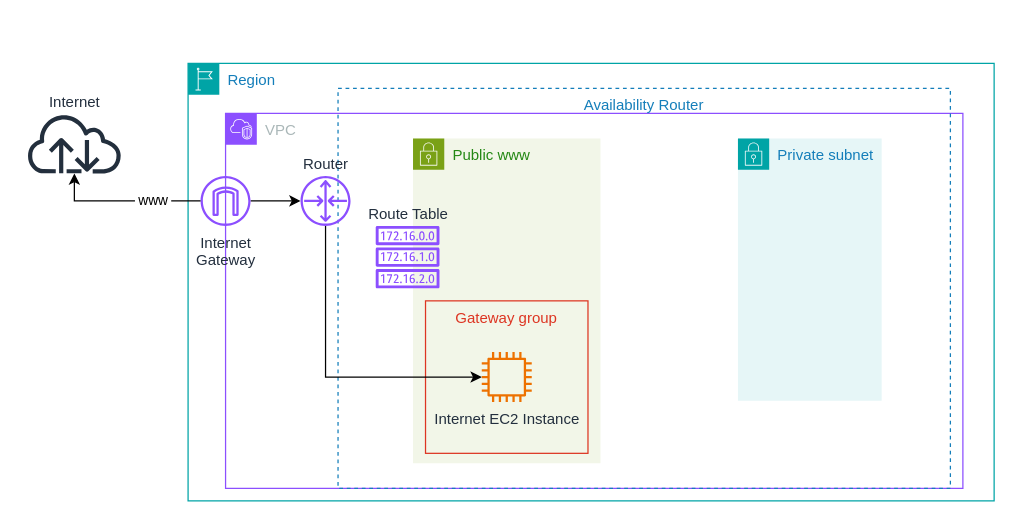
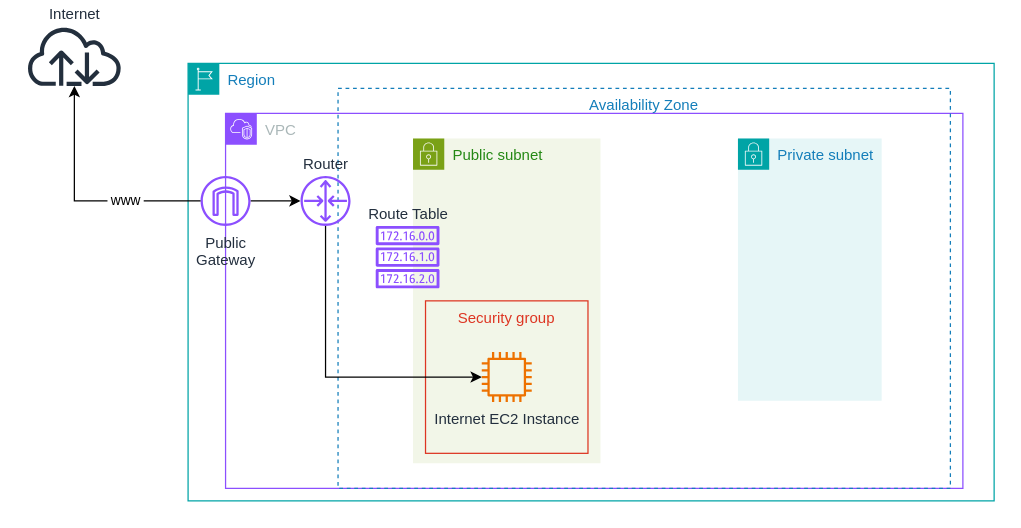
  <mxCell id="0" />
  <mxCell id="1" parent="0" />
  <mxCell id="2" value="Region" style="points=[[0,0],[0.25,0],[0.5,0],[0.75,0],[1,0],[1,0.25],[1,0.5],[1,0.75],[1,1],[0.75,1],[0.5,1],[0.25,1],[0,1],[0,0.75],[0,0.5],[0,0.25]];outlineConnect=0;gradientColor=none;html=1;whiteSpace=wrap;fontSize=12;fontStyle=0;container=1;pointerEvents=0;collapsible=0;recursiveResize=0;shape=mxgraph.aws4.group;grIcon=mxgraph.aws4.group_region;strokeColor=#00A4A6;fillColor=none;verticalAlign=top;align=left;spacingLeft=30;fontColor=#147EBA;" vertex="1" parent="1"><mxGeometry x="150" y="50" width="645" height="350" as="geometry" /></mxCell>
  <mxCell id="3" value="VPC" style="points=[[0,0],[0.25,0],[0.5,0],[0.75,0],[1,0],[1,0.25],[1,0.5],[1,0.75],[1,1],[0.75,1],[0.5,1],[0.25,1],[0,1],[0,0.75],[0,0.5],[0,0.25]];outlineConnect=0;gradientColor=none;html=1;whiteSpace=wrap;fontSize=12;fontStyle=0;container=1;pointerEvents=0;collapsible=0;recursiveResize=0;shape=mxgraph.aws4.group;grIcon=mxgraph.aws4.group_vpc2;strokeColor=#8C4FFF;fillColor=none;verticalAlign=top;align=left;spacingLeft=30;fontColor=#AAB7B8;dashed=0;" vertex="1" parent="2"><mxGeometry x="30" y="40" width="590" height="300" as="geometry" /></mxCell>
- <mxCell id="4" value="Availability Router" style="fillColor=none;strokeColor=#147EBA;dashed=1;verticalAlign=top;fontStyle=0;fontColor=#147EBA;whiteSpace=wrap;html=1;" vertex="1" parent="3"><mxGeometry x="90" y="-20" width="490" height="320" as="geometry" /></mxCell>
+ <mxCell id="4" value="Availability Zone" style="fillColor=none;strokeColor=#147EBA;dashed=1;verticalAlign=top;fontStyle=0;fontColor=#147EBA;whiteSpace=wrap;html=1;" vertex="1" parent="3"><mxGeometry x="90" y="-20" width="490" height="320" as="geometry" /></mxCell>
  <mxCell id="5" value="Private subnet" style="points=[[0,0],[0.25,0],[0.5,0],[0.75,0],[1,0],[1,0.25],[1,0.5],[1,0.75],[1,1],[0.75,1],[0.5,1],[0.25,1],[0,1],[0,0.75],[0,0.5],[0,0.25]];outlineConnect=0;gradientColor=none;html=1;whiteSpace=wrap;fontSize=12;fontStyle=0;container=1;pointerEvents=0;collapsible=0;recursiveResize=0;shape=mxgraph.aws4.group;grIcon=mxgraph.aws4.group_security_group;grStroke=0;strokeColor=#00A4A6;fillColor=#E6F6F7;verticalAlign=top;align=left;spacingLeft=30;fontColor=#147EBA;dashed=0;" vertex="1" parent="3"><mxGeometry x="410" y="20" width="115" height="210" as="geometry" /></mxCell>
- <mxCell id="6" value="Public www" style="points=[[0,0],[0.25,0],[0.5,0],[0.75,0],[1,0],[1,0.25],[1,0.5],[1,0.75],[1,1],[0.75,1],[0.5,1],[0.25,1],[0,1],[0,0.75],[0,0.5],[0,0.25]];outlineConnect=0;gradientColor=none;html=1;whiteSpace=wrap;fontSize=12;fontStyle=0;container=1;pointerEvents=0;collapsible=0;recursiveResize=0;shape=mxgraph.aws4.group;grIcon=mxgraph.aws4.group_security_group;grStroke=0;strokeColor=#7AA116;fillColor=#F2F6E8;verticalAlign=top;align=left;spacingLeft=30;fontColor=#248814;dashed=0;" vertex="1" parent="3"><mxGeometry x="150" y="20" width="150" height="260" as="geometry" /></mxCell>
- <mxCell id="7" value="Gateway group" style="fillColor=none;strokeColor=#DD3522;verticalAlign=top;fontStyle=0;fontColor=#DD3522;whiteSpace=wrap;html=1;" vertex="1" parent="6"><mxGeometry x="10" y="130" width="130" height="122" as="geometry" /></mxCell>
+ <mxCell id="6" value="Public subnet" style="points=[[0,0],[0.25,0],[0.5,0],[0.75,0],[1,0],[1,0.25],[1,0.5],[1,0.75],[1,1],[0.75,1],[0.5,1],[0.25,1],[0,1],[0,0.75],[0,0.5],[0,0.25]];outlineConnect=0;gradientColor=none;html=1;whiteSpace=wrap;fontSize=12;fontStyle=0;container=1;pointerEvents=0;collapsible=0;recursiveResize=0;shape=mxgraph.aws4.group;grIcon=mxgraph.aws4.group_security_group;grStroke=0;strokeColor=#7AA116;fillColor=#F2F6E8;verticalAlign=top;align=left;spacingLeft=30;fontColor=#248814;dashed=0;" vertex="1" parent="3"><mxGeometry x="150" y="20" width="150" height="260" as="geometry" /></mxCell>
+ <mxCell id="7" value="Security group" style="fillColor=none;strokeColor=#DD3522;verticalAlign=top;fontStyle=0;fontColor=#DD3522;whiteSpace=wrap;html=1;" vertex="1" parent="6"><mxGeometry x="10" y="130" width="130" height="122" as="geometry" /></mxCell>
  <mxCell id="8" value="Internet EC2 Instance" style="sketch=0;outlineConnect=0;fontColor=#232F3E;gradientColor=none;fillColor=#ED7100;strokeColor=none;dashed=0;verticalLabelPosition=bottom;verticalAlign=top;align=center;html=1;fontSize=12;fontStyle=0;aspect=fixed;pointerEvents=1;shape=mxgraph.aws4.instance2;" vertex="1" parent="6"><mxGeometry x="55" y="171" width="40" height="40" as="geometry" /></mxCell>
  <mxCell id="9" value="Route Table" style="sketch=0;outlineConnect=0;fontColor=#232F3E;gradientColor=none;fillColor=#8C4FFF;strokeColor=none;dashed=0;verticalLabelPosition=top;verticalAlign=bottom;align=center;html=1;fontSize=12;fontStyle=0;aspect=fixed;pointerEvents=1;shape=mxgraph.aws4.route_table;labelPosition=center;" vertex="1" parent="6"><mxGeometry x="-30" y="70" width="51.32" height="50" as="geometry" /></mxCell>
  <mxCell id="10" style="edgeStyle=orthogonalEdgeStyle;rounded=0;orthogonalLoop=1;jettySize=auto;html=1;" edge="1" parent="3" source="11" target="8"><mxGeometry relative="1" as="geometry"><Array as="points"><mxPoint x="80" y="211" /></Array></mxGeometry></mxCell>
  <mxCell id="11" value="Router" style="sketch=0;outlineConnect=0;fontColor=#232F3E;gradientColor=none;fillColor=#8C4FFF;strokeColor=none;dashed=0;verticalLabelPosition=top;verticalAlign=bottom;align=center;html=1;fontSize=12;fontStyle=0;aspect=fixed;pointerEvents=1;shape=mxgraph.aws4.router;labelPosition=center;" vertex="1" parent="3"><mxGeometry x="60" y="50" width="40" height="40" as="geometry" /></mxCell>
  <mxCell id="12" style="edgeStyle=orthogonalEdgeStyle;rounded=0;orthogonalLoop=1;jettySize=auto;html=1;" edge="1" parent="2" source="13" target="11"><mxGeometry relative="1" as="geometry" /></mxCell>
- <mxCell id="13" value="Internet&lt;div&gt;Gateway&lt;/div&gt;" style="sketch=0;outlineConnect=0;fontColor=#232F3E;gradientColor=none;fillColor=#8C4FFF;strokeColor=none;dashed=0;verticalLabelPosition=bottom;verticalAlign=top;align=center;html=1;fontSize=12;fontStyle=0;aspect=fixed;pointerEvents=1;shape=mxgraph.aws4.internet_gateway;" vertex="1" parent="2"><mxGeometry x="10" y="90" width="40" height="40" as="geometry" /></mxCell>
- <mxCell id="14" value="Internet" style="sketch=0;outlineConnect=0;fontColor=#232F3E;gradientColor=none;fillColor=#232F3D;strokeColor=none;dashed=0;verticalLabelPosition=top;verticalAlign=bottom;align=center;html=1;fontSize=12;fontStyle=0;aspect=fixed;pointerEvents=1;shape=mxgraph.aws4.internet;labelPosition=center;" vertex="1" parent="1"><mxGeometry x="20" y="90" width="78" height="48" as="geometry" /></mxCell>
+ <mxCell id="13" value="Public&lt;div&gt;Gateway&lt;/div&gt;" style="sketch=0;outlineConnect=0;fontColor=#232F3E;gradientColor=none;fillColor=#8C4FFF;strokeColor=none;dashed=0;verticalLabelPosition=bottom;verticalAlign=top;align=center;html=1;fontSize=12;fontStyle=0;aspect=fixed;pointerEvents=1;shape=mxgraph.aws4.internet_gateway;" vertex="1" parent="2"><mxGeometry x="10" y="90" width="40" height="40" as="geometry" /></mxCell>
+ <mxCell id="14" value="Internet" style="sketch=0;outlineConnect=0;fontColor=#232F3E;gradientColor=none;fillColor=#232F3D;strokeColor=none;dashed=0;verticalLabelPosition=top;verticalAlign=bottom;align=center;html=1;fontSize=12;fontStyle=0;aspect=fixed;pointerEvents=1;shape=mxgraph.aws4.internet;labelPosition=center;" vertex="1" parent="1"><mxGeometry x="20" y="20" width="78" height="48" as="geometry" /></mxCell>
  <mxCell id="15" value="&amp;nbsp;www&amp;nbsp;" style="edgeStyle=orthogonalEdgeStyle;rounded=0;orthogonalLoop=1;jettySize=auto;html=1;" edge="1" parent="1" source="13" target="14"><mxGeometry x="-0.378" relative="1" as="geometry"><Array as="points"><mxPoint x="59" y="160" /></Array><mxPoint as="offset" /></mxGeometry></mxCell>
